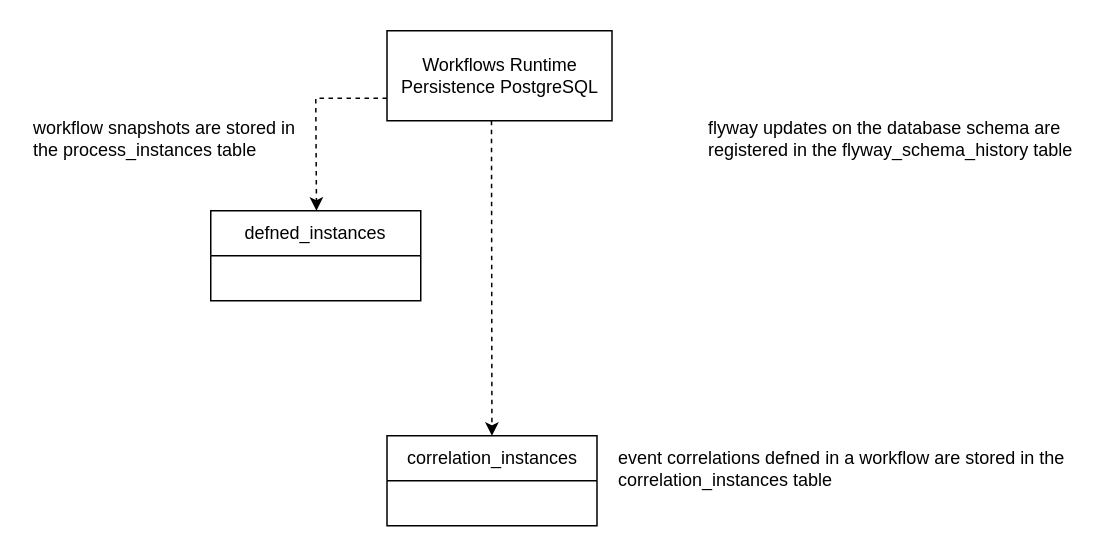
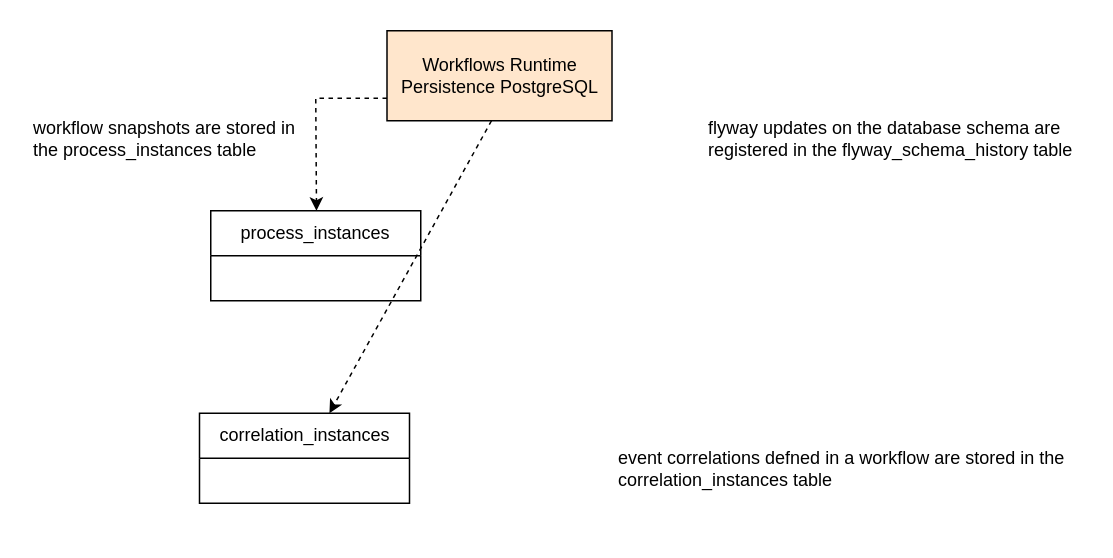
  <mxCell id="0" />
  <mxCell id="1" parent="0" />
- <mxCell id="2" value="defned_instances" style="swimlane;fontStyle=0;childLayout=stackLayout;horizontal=1;startSize=30;horizontalStack=0;resizeParent=1;resizeParentMax=0;resizeLast=0;collapsible=1;marginBottom=0;whiteSpace=wrap;html=1;" parent="1" vertex="1"><mxGeometry x="140" y="140" width="140" height="60" as="geometry" /></mxCell>
- <mxCell id="3" value="correlation_instances" style="swimlane;fontStyle=0;childLayout=stackLayout;horizontal=1;startSize=30;horizontalStack=0;resizeParent=1;resizeParentMax=0;resizeLast=0;collapsible=1;marginBottom=0;whiteSpace=wrap;html=1;" parent="1" vertex="1"><mxGeometry x="257.5" y="290" width="140" height="60" as="geometry" /></mxCell>
- <mxCell id="4" value="Workflows Runtime Persistence PostgreSQL" style="rounded=0;whiteSpace=wrap;html=1;" vertex="1" parent="1"><mxGeometry x="257.5" y="20" width="150" height="60" as="geometry" /></mxCell>
+ <mxCell id="2" value="process_instances" style="swimlane;fontStyle=0;childLayout=stackLayout;horizontal=1;startSize=30;horizontalStack=0;resizeParent=1;resizeParentMax=0;resizeLast=0;collapsible=1;marginBottom=0;whiteSpace=wrap;html=1;" parent="1" vertex="1"><mxGeometry x="140" y="140" width="140" height="60" as="geometry" /></mxCell>
+ <mxCell id="3" value="correlation_instances" style="swimlane;fontStyle=0;childLayout=stackLayout;horizontal=1;startSize=30;horizontalStack=0;resizeParent=1;resizeParentMax=0;resizeLast=0;collapsible=1;marginBottom=0;whiteSpace=wrap;html=1;" parent="1" vertex="1"><mxGeometry x="132.5" y="275" width="140" height="60" as="geometry" /></mxCell>
+ <mxCell id="4" value="Workflows Runtime Persistence PostgreSQL" style="rounded=0;whiteSpace=wrap;html=1;fillColor=#ffe6cc;" vertex="1" parent="1"><mxGeometry x="257.5" y="20" width="150" height="60" as="geometry" /></mxCell>
  <mxCell id="5" value="" style="endArrow=classic;html=1;rounded=0;dashed=1;exitX=0;exitY=0.75;exitDx=0;exitDy=0;" edge="1" parent="1" source="4"><mxGeometry width="50" height="50" relative="1" as="geometry"><mxPoint x="209.5" y="41" as="sourcePoint" /><mxPoint x="210.5" y="140" as="targetPoint" /><Array as="points"><mxPoint x="210" y="65" /></Array></mxGeometry></mxCell>
  <mxCell id="6" value="workflow snapshots are stored in&lt;br&gt;the process_instances table" style="text;html=1;strokeColor=none;fillColor=none;align=left;verticalAlign=middle;whiteSpace=wrap;rounded=0;" vertex="1" parent="1"><mxGeometry x="20" y="80" width="230" height="24" as="geometry" /></mxCell>
  <mxCell id="7" value="flyway updates on the database schema are registered in the flyway_schema_history table" style="text;html=1;strokeColor=none;fillColor=none;align=left;verticalAlign=middle;whiteSpace=wrap;rounded=0;" vertex="1" parent="1"><mxGeometry x="470" y="80" width="250" height="24" as="geometry" /></mxCell>
  <mxCell id="8" value="" style="endArrow=classic;html=1;rounded=0;dashed=1;" edge="1" parent="1" target="3"><mxGeometry width="50" height="50" relative="1" as="geometry"><mxPoint x="327.16" y="80" as="sourcePoint" /><mxPoint x="327.66" y="120" as="targetPoint" /></mxGeometry></mxCell>
  <mxCell id="9" value="event correlations defned in a workflow are stored in the correlation_instances table" style="text;html=1;strokeColor=none;fillColor=none;align=left;verticalAlign=middle;whiteSpace=wrap;rounded=0;" vertex="1" parent="1"><mxGeometry x="410" y="300" width="300" height="24" as="geometry" /></mxCell>
